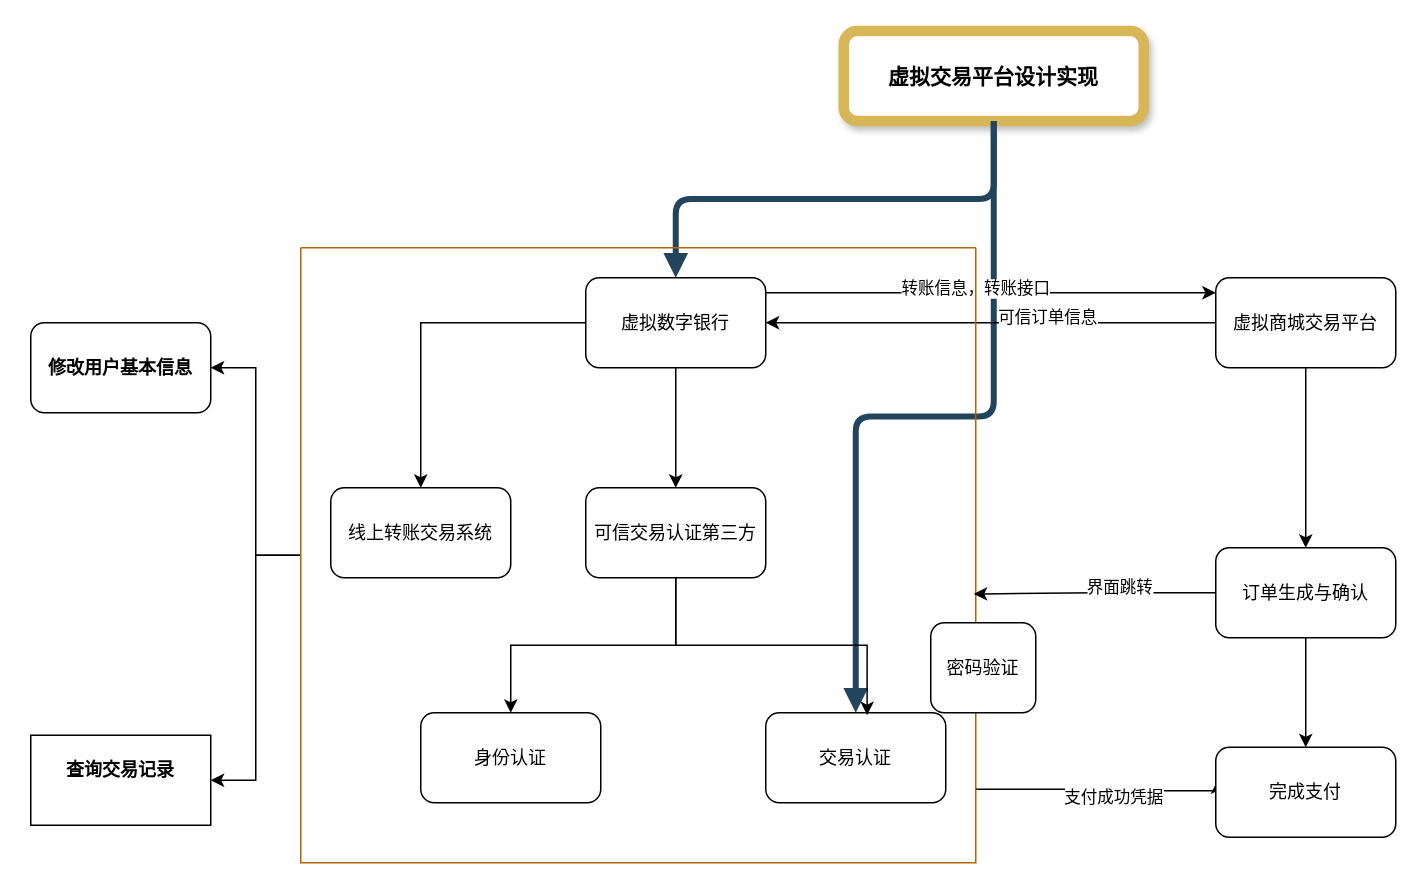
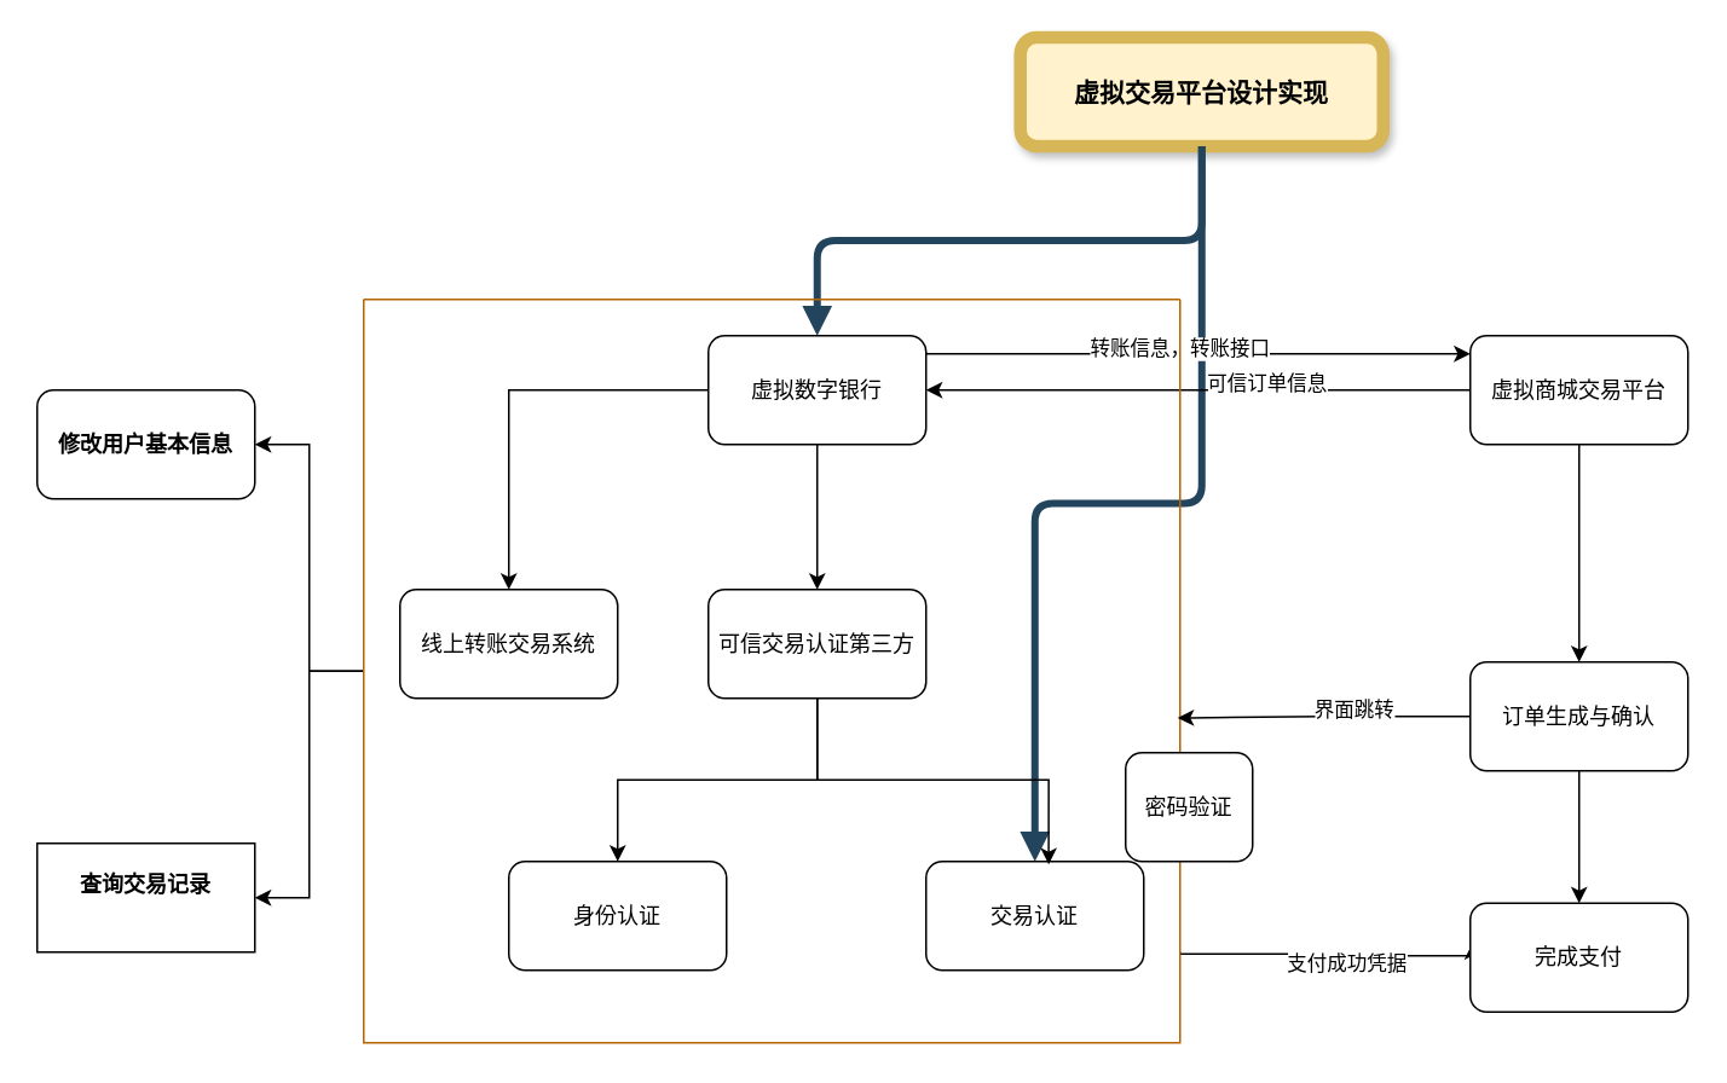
  <mxCell id="0" />
  <mxCell id="1" parent="0" />
- <mxCell id="2" value="虚拟交易平台设计实现" style="rounded=1;fillColor=#ffffff;strokeColor=#d6b656;shadow=1;fontStyle=1;fontSize=14;fontColor=#000000;strokeWidth=7;" vertex="1" parent="1"><mxGeometry x="562" y="20" width="200" height="60" as="geometry" /></mxCell>
+ <mxCell id="2" value="虚拟交易平台设计实现" style="rounded=1;fillColor=#fff2cc;strokeColor=#d6b656;shadow=1;fontStyle=1;fontSize=14;fontColor=#000000;strokeWidth=7;" vertex="1" parent="1"><mxGeometry x="562" y="20" width="200" height="60" as="geometry" /></mxCell>
  <mxCell id="3" value="" style="edgeStyle=elbowEdgeStyle;elbow=vertical;strokeWidth=4;endArrow=block;endFill=1;fontStyle=1;strokeColor=#23445D;" edge="1" parent="1" source="2" target="18"><mxGeometry x="22" y="165.5" width="100" height="100" as="geometry"><mxPoint x="-88" y="80" as="sourcePoint" /><mxPoint x="662" y="160" as="targetPoint" /></mxGeometry></mxCell>
  <mxCell id="4" style="edgeStyle=orthogonalEdgeStyle;rounded=0;orthogonalLoop=1;jettySize=auto;html=1;entryX=1;entryY=0.5;entryDx=0;entryDy=0;" edge="1" parent="1" source="7" target="13"><mxGeometry relative="1" as="geometry" /></mxCell>
  <mxCell id="5" value="可信订单信息" style="edgeLabel;html=1;align=center;verticalAlign=middle;resizable=0;points=[];" vertex="1" connectable="0" parent="4"><mxGeometry x="-0.247" y="-4" relative="1" as="geometry"><mxPoint as="offset" /></mxGeometry></mxCell>
  <mxCell id="6" value="" style="edgeStyle=orthogonalEdgeStyle;rounded=0;orthogonalLoop=1;jettySize=auto;html=1;" edge="1" parent="1" source="7" target="28"><mxGeometry relative="1" as="geometry" /></mxCell>
  <mxCell id="7" value="虚拟商城交易平台" style="rounded=1;whiteSpace=wrap;html=1;" vertex="1" parent="1"><mxGeometry x="810" y="184.5" width="120" height="60" as="geometry" /></mxCell>
  <mxCell id="8" value="" style="edgeStyle=elbowEdgeStyle;elbow=vertical;strokeWidth=4;endArrow=block;endFill=1;fontStyle=1;strokeColor=#23445D;" edge="1" parent="1" source="2" target="13"><mxGeometry x="22" y="165.5" width="100" height="100" as="geometry"><mxPoint x="672" y="90.5" as="sourcePoint" /><mxPoint x="672" y="170" as="targetPoint" /></mxGeometry></mxCell>
  <mxCell id="9" value="" style="edgeStyle=orthogonalEdgeStyle;rounded=0;orthogonalLoop=1;jettySize=auto;html=1;" edge="1" parent="1"><mxGeometry relative="1" as="geometry"><mxPoint x="510" y="194.5" as="sourcePoint" /><mxPoint x="810" y="194.5" as="targetPoint" /></mxGeometry></mxCell>
  <mxCell id="10" value="转账信息，转账接口" style="edgeLabel;html=1;align=center;verticalAlign=middle;resizable=0;points=[];" vertex="1" connectable="0" parent="9"><mxGeometry x="-0.073" y="3" relative="1" as="geometry"><mxPoint as="offset" /></mxGeometry></mxCell>
  <mxCell id="11" value="" style="edgeStyle=orthogonalEdgeStyle;rounded=0;orthogonalLoop=1;jettySize=auto;html=1;" edge="1" parent="1" source="13" target="15"><mxGeometry relative="1" as="geometry" /></mxCell>
  <mxCell id="12" value="" style="edgeStyle=orthogonalEdgeStyle;rounded=0;orthogonalLoop=1;jettySize=auto;html=1;" edge="1" parent="1" source="13" target="16"><mxGeometry relative="1" as="geometry" /></mxCell>
  <mxCell id="13" value="虚拟数字银行" style="rounded=1;whiteSpace=wrap;html=1;" vertex="1" parent="1"><mxGeometry x="390" y="184.5" width="120" height="60" as="geometry" /></mxCell>
  <mxCell id="14" value="" style="edgeStyle=orthogonalEdgeStyle;rounded=0;orthogonalLoop=1;jettySize=auto;html=1;" edge="1" parent="1" source="15" target="17"><mxGeometry relative="1" as="geometry" /></mxCell>
  <mxCell id="15" value="可信交易认证第三方" style="whiteSpace=wrap;html=1;rounded=1;" vertex="1" parent="1"><mxGeometry x="390" y="324.5" width="120" height="60" as="geometry" /></mxCell>
  <mxCell id="16" value="线上转账交易系统" style="whiteSpace=wrap;html=1;rounded=1;" vertex="1" parent="1"><mxGeometry x="220" y="324.5" width="120" height="60" as="geometry" /></mxCell>
  <mxCell id="17" value="身份认证" style="whiteSpace=wrap;html=1;rounded=1;" vertex="1" parent="1"><mxGeometry x="280" y="474.5" width="120" height="60" as="geometry" /></mxCell>
  <mxCell id="18" value="交易认证" style="whiteSpace=wrap;html=1;rounded=1;" vertex="1" parent="1"><mxGeometry x="510" y="474.5" width="120" height="60" as="geometry" /></mxCell>
  <mxCell id="19" style="edgeStyle=orthogonalEdgeStyle;rounded=0;orthogonalLoop=1;jettySize=auto;html=1;entryX=0.563;entryY=0.027;entryDx=0;entryDy=0;entryPerimeter=0;" edge="1" parent="1" source="15" target="18"><mxGeometry relative="1" as="geometry" /></mxCell>
  <mxCell id="20" value="" style="edgeStyle=orthogonalEdgeStyle;rounded=0;orthogonalLoop=1;jettySize=auto;html=1;" edge="1" parent="1" source="24" target="25"><mxGeometry relative="1" as="geometry" /></mxCell>
  <mxCell id="21" style="edgeStyle=orthogonalEdgeStyle;rounded=0;orthogonalLoop=1;jettySize=auto;html=1;" edge="1" parent="1" source="24" target="26"><mxGeometry relative="1" as="geometry" /></mxCell>
  <mxCell id="22" style="edgeStyle=orthogonalEdgeStyle;rounded=0;orthogonalLoop=1;jettySize=auto;html=1;entryX=0.01;entryY=0.367;entryDx=0;entryDy=0;entryPerimeter=0;" edge="1" parent="1" target="31"><mxGeometry relative="1" as="geometry"><mxPoint x="650" y="524.5" as="sourcePoint" /><mxPoint x="810" y="689.5" as="targetPoint" /><Array as="points"><mxPoint x="650" y="525.5" /><mxPoint x="731" y="525.5" /><mxPoint x="731" y="526.5" /></Array></mxGeometry></mxCell>
  <mxCell id="23" value="支付成功凭据" style="edgeLabel;html=1;align=center;verticalAlign=middle;resizable=0;points=[];" vertex="1" connectable="0" parent="22"><mxGeometry x="0.091" y="-4" relative="1" as="geometry"><mxPoint as="offset" /></mxGeometry></mxCell>
  <mxCell id="24" value="" style="swimlane;startSize=0;fillColor=#fad7ac;strokeColor=#b46504;" vertex="1" parent="1"><mxGeometry x="200" y="164.5" width="450" height="410" as="geometry" /></mxCell>
  <mxCell id="25" value="修改用户基本信息" style="whiteSpace=wrap;html=1;fillColor=none;fontStyle=1;startSize=0;rounded=1;" vertex="1" parent="1"><mxGeometry x="20" y="214.5" width="120" height="60" as="geometry" /></mxCell>
- <mxCell id="26" value="查询交易记录&lt;div&gt;&lt;br&gt;&lt;/div&gt;" style="whiteSpace=wrap;html=1;fillColor=none;fontStyle=1;startSize=0;" vertex="1" parent="1"><mxGeometry x="20" y="489.5" width="120" height="60" as="geometry" /></mxCell>
+ <mxCell id="26" value="查询交易记录&lt;div&gt;&lt;br&gt;&lt;/div&gt;" style="whiteSpace=wrap;html=1;fillColor=none;fontStyle=1;startSize=0;" vertex="1" parent="1"><mxGeometry x="20" y="464.5" width="120" height="60" as="geometry" /></mxCell>
  <mxCell id="27" value="" style="edgeStyle=orthogonalEdgeStyle;rounded=0;orthogonalLoop=1;jettySize=auto;html=1;" edge="1" parent="1" source="28" target="31"><mxGeometry relative="1" as="geometry" /></mxCell>
  <mxCell id="28" value="订单生成与确认" style="rounded=1;whiteSpace=wrap;html=1;" vertex="1" parent="1"><mxGeometry x="810" y="364.5" width="120" height="60" as="geometry" /></mxCell>
  <mxCell id="29" style="edgeStyle=orthogonalEdgeStyle;rounded=0;orthogonalLoop=1;jettySize=auto;html=1;entryX=0.997;entryY=0.563;entryDx=0;entryDy=0;entryPerimeter=0;" edge="1" parent="1" source="28" target="24"><mxGeometry relative="1" as="geometry" /></mxCell>
  <mxCell id="30" value="界面跳转" style="edgeLabel;html=1;align=center;verticalAlign=middle;resizable=0;points=[];" vertex="1" connectable="0" parent="29"><mxGeometry x="-0.196" y="-4" relative="1" as="geometry"><mxPoint as="offset" /></mxGeometry></mxCell>
  <mxCell id="31" value="完成支付" style="rounded=1;whiteSpace=wrap;html=1;" vertex="1" parent="1"><mxGeometry x="810" y="497.5" width="120" height="60" as="geometry" /></mxCell>
  <mxCell id="32" value="密码验证" style="rounded=1;whiteSpace=wrap;html=1;" vertex="1" parent="1"><mxGeometry x="620" y="414.5" width="70" height="60" as="geometry" /></mxCell>
